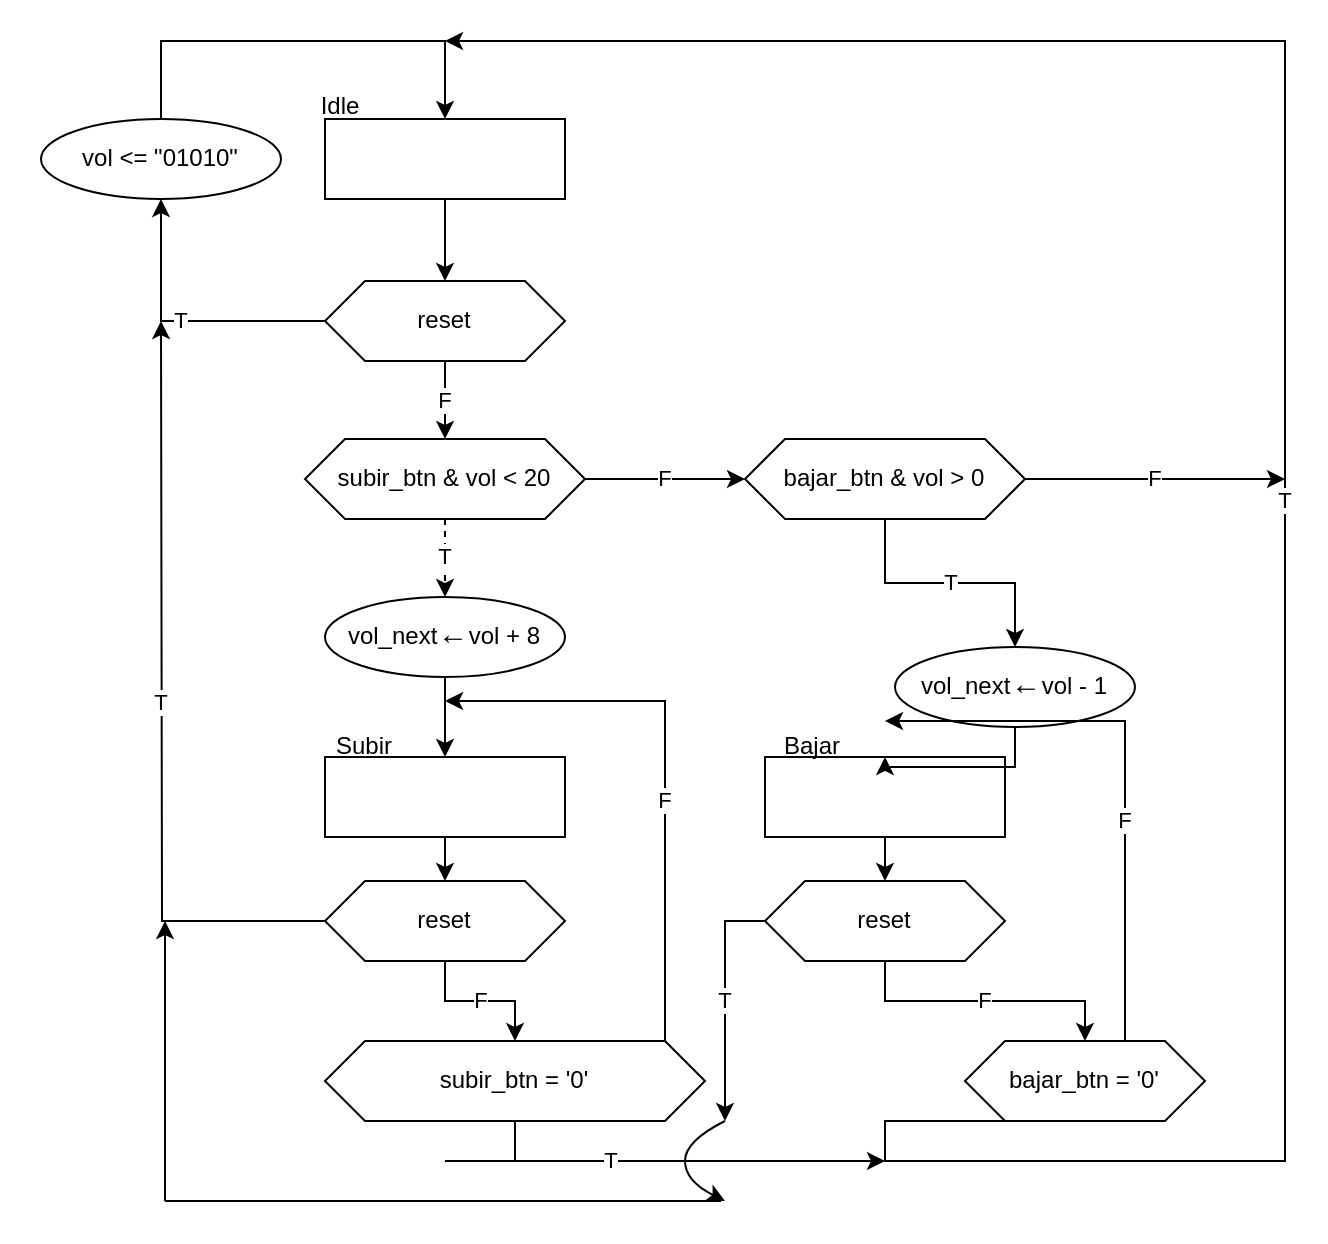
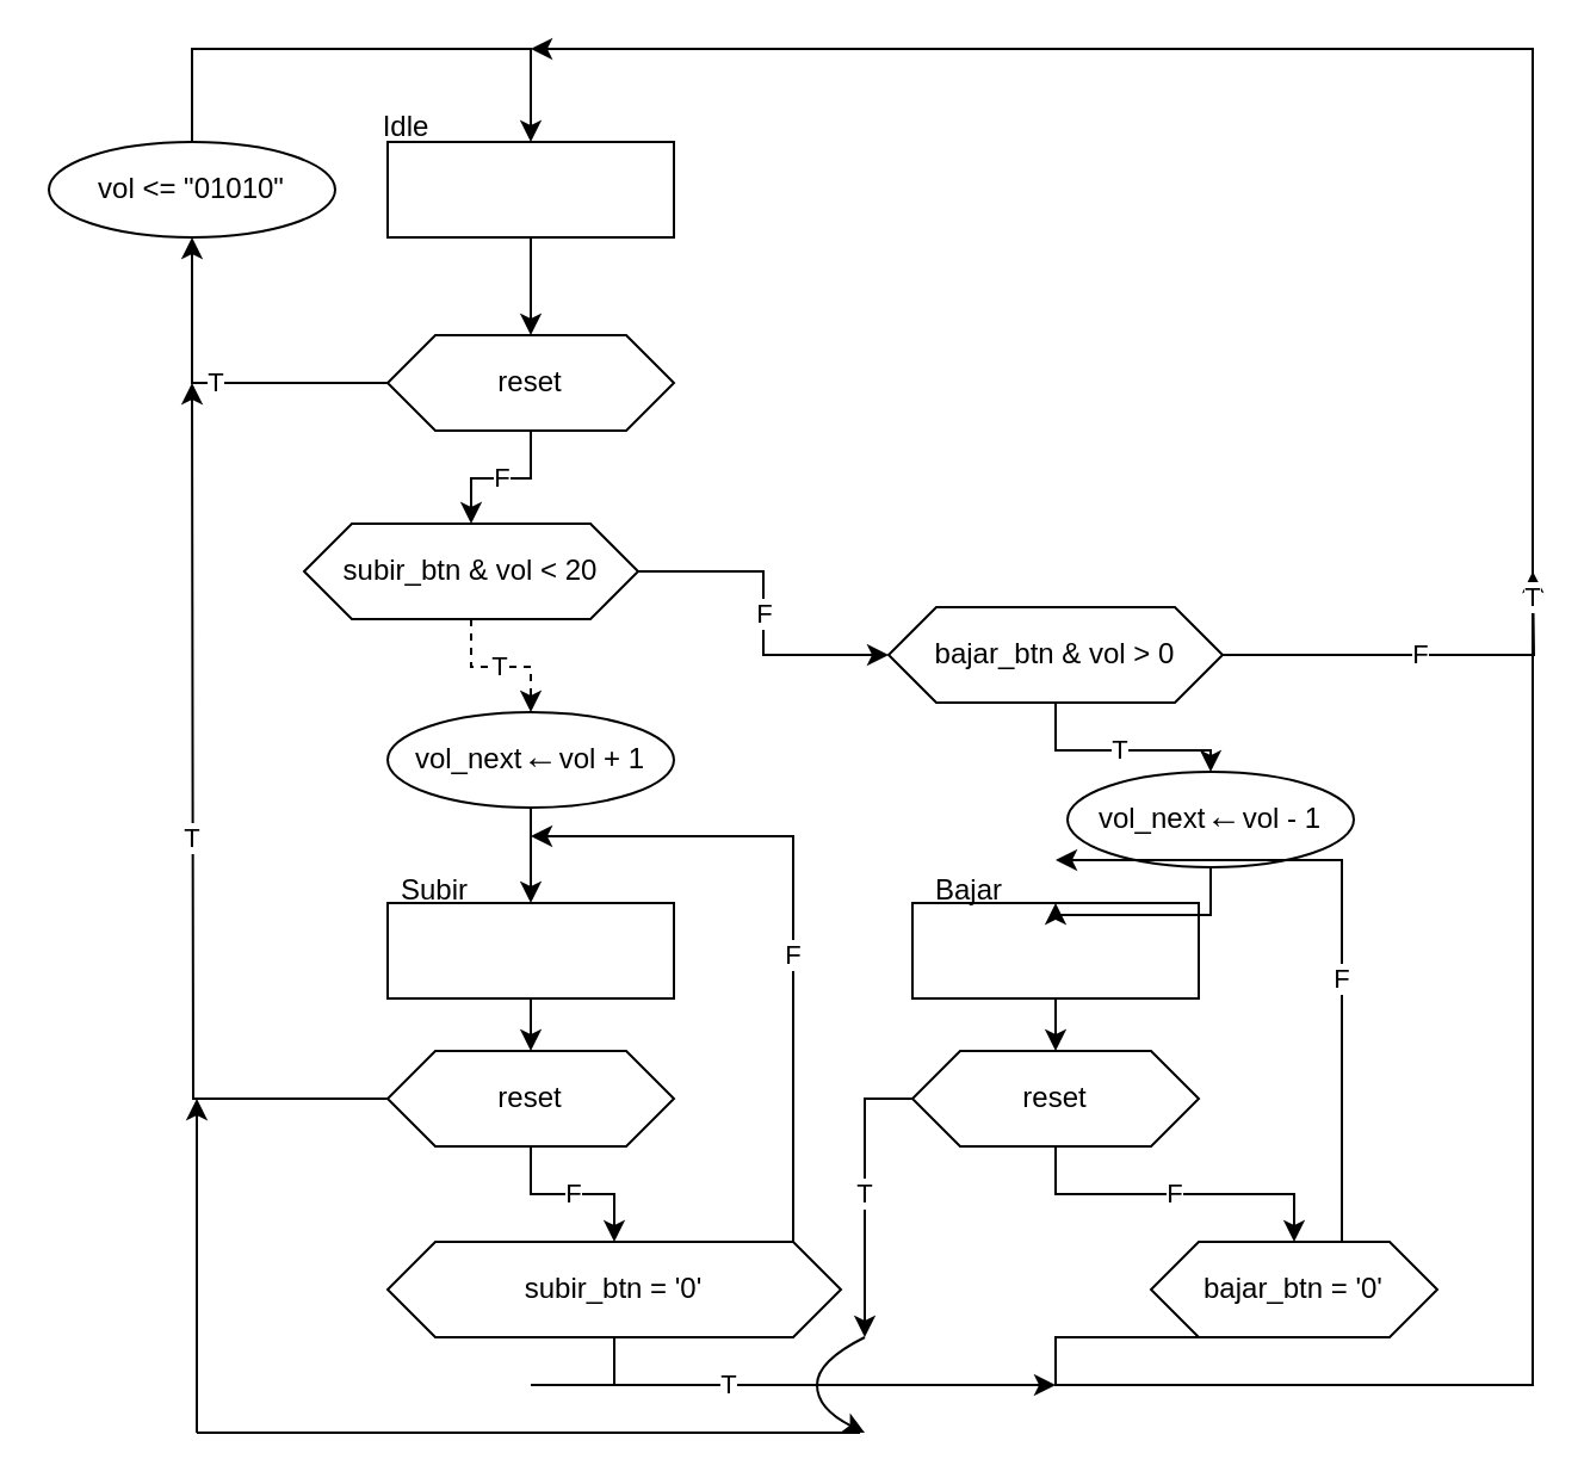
  <mxCell id="0" />
  <mxCell id="1" parent="0" />
  <mxCell id="2" style="edgeStyle=orthogonalEdgeStyle;rounded=0;orthogonalLoop=1;jettySize=auto;html=1;exitX=0.5;exitY=1;exitDx=0;exitDy=0;entryX=0.5;entryY=0;entryDx=0;entryDy=0;" parent="1" source="3" target="23" edge="1"><mxGeometry relative="1" as="geometry" /></mxCell>
  <mxCell id="3" value="" style="rounded=0;whiteSpace=wrap;html=1;" parent="1" vertex="1"><mxGeometry x="162" y="59" width="120" height="40" as="geometry" /></mxCell>
  <mxCell id="4" value="Idle" style="text;html=1;strokeColor=none;fillColor=none;align=center;verticalAlign=middle;whiteSpace=wrap;rounded=0;" parent="1" vertex="1"><mxGeometry x="140" y="38" width="60" height="30" as="geometry" /></mxCell>
  <mxCell id="5" value="T" style="edgeStyle=orthogonalEdgeStyle;rounded=0;orthogonalLoop=1;jettySize=auto;html=1;dashed=1;" parent="1" source="7" target="15" edge="1"><mxGeometry relative="1" as="geometry" /></mxCell>
  <mxCell id="6" value="F" style="edgeStyle=orthogonalEdgeStyle;rounded=0;orthogonalLoop=1;jettySize=auto;html=1;" parent="1" source="7" target="18" edge="1"><mxGeometry relative="1" as="geometry" /></mxCell>
- <mxCell id="7" value="subir_btn &amp;amp; vol &amp;lt; 20" style="shape=hexagon;perimeter=hexagonPerimeter2;whiteSpace=wrap;html=1;fixedSize=1;" parent="1" vertex="1"><mxGeometry x="152" y="219" width="140" height="40" as="geometry" /></mxCell>
+ <mxCell id="7" value="subir_btn &amp;amp; vol &amp;lt; 20" style="shape=hexagon;perimeter=hexagonPerimeter2;whiteSpace=wrap;html=1;fixedSize=1;" parent="1" vertex="1"><mxGeometry x="127" y="219" width="140" height="40" as="geometry" /></mxCell>
  <mxCell id="8" style="edgeStyle=orthogonalEdgeStyle;rounded=0;orthogonalLoop=1;jettySize=auto;html=1;exitX=0.5;exitY=1;exitDx=0;exitDy=0;entryX=0.5;entryY=0;entryDx=0;entryDy=0;" parent="1" source="9" target="28" edge="1"><mxGeometry relative="1" as="geometry" /></mxCell>
  <mxCell id="9" value="" style="rounded=0;whiteSpace=wrap;html=1;" parent="1" vertex="1"><mxGeometry x="162" y="378" width="120" height="40" as="geometry" /></mxCell>
  <mxCell id="10" value="Subir" style="text;html=1;strokeColor=none;fillColor=none;align=center;verticalAlign=middle;whiteSpace=wrap;rounded=0;" parent="1" vertex="1"><mxGeometry x="152" y="358" width="60" height="30" as="geometry" /></mxCell>
  <mxCell id="11" style="edgeStyle=orthogonalEdgeStyle;rounded=0;orthogonalLoop=1;jettySize=auto;html=1;exitX=0.5;exitY=1;exitDx=0;exitDy=0;entryX=0.5;entryY=0;entryDx=0;entryDy=0;" parent="1" source="12" target="31" edge="1"><mxGeometry relative="1" as="geometry" /></mxCell>
  <mxCell id="12" value="" style="rounded=0;whiteSpace=wrap;html=1;" parent="1" vertex="1"><mxGeometry x="382" y="378" width="120" height="40" as="geometry" /></mxCell>
  <mxCell id="13" value="Bajar" style="text;html=1;strokeColor=none;fillColor=none;align=center;verticalAlign=middle;whiteSpace=wrap;rounded=0;" parent="1" vertex="1"><mxGeometry x="376" y="358" width="60" height="30" as="geometry" /></mxCell>
  <mxCell id="14" style="edgeStyle=orthogonalEdgeStyle;rounded=0;orthogonalLoop=1;jettySize=auto;html=1;exitX=0.5;exitY=1;exitDx=0;exitDy=0;entryX=0.5;entryY=0;entryDx=0;entryDy=0;" parent="1" source="15" target="9" edge="1"><mxGeometry relative="1" as="geometry" /></mxCell>
- <mxCell id="15" value="vol_next&amp;nbsp;&lt;span style=&quot;font-family: &amp;#34;consolas&amp;#34; , &amp;#34;menlo&amp;#34; , &amp;#34;courier new&amp;#34; , monospace ; font-size: 15px ; background-color: rgb(255 , 255 , 255)&quot;&gt;←&lt;/span&gt;&amp;nbsp;vol + 8" style="ellipse;whiteSpace=wrap;html=1;" parent="1" vertex="1"><mxGeometry x="162" y="298" width="120" height="40" as="geometry" /></mxCell>
+ <mxCell id="15" value="vol_next&amp;nbsp;&lt;span style=&quot;font-family: &amp;#34;consolas&amp;#34; , &amp;#34;menlo&amp;#34; , &amp;#34;courier new&amp;#34; , monospace ; font-size: 15px ; background-color: rgb(255 , 255 , 255)&quot;&gt;←&lt;/span&gt;&amp;nbsp;vol + 1" style="ellipse;whiteSpace=wrap;html=1;" parent="1" vertex="1"><mxGeometry x="162" y="298" width="120" height="40" as="geometry" /></mxCell>
  <mxCell id="16" value="T" style="edgeStyle=orthogonalEdgeStyle;rounded=0;orthogonalLoop=1;jettySize=auto;html=1;exitX=0.5;exitY=1;exitDx=0;exitDy=0;entryX=0.5;entryY=0;entryDx=0;entryDy=0;" parent="1" source="18" target="20" edge="1"><mxGeometry relative="1" as="geometry" /></mxCell>
  <mxCell id="17" value="F" style="edgeStyle=orthogonalEdgeStyle;rounded=0;orthogonalLoop=1;jettySize=auto;html=1;exitX=1;exitY=0.5;exitDx=0;exitDy=0;" edge="1" parent="1" source="18"><mxGeometry relative="1" as="geometry"><mxPoint x="642" y="239" as="targetPoint" /></mxGeometry></mxCell>
- <mxCell id="18" value="bajar_btn &amp;amp; vol &amp;gt; 0" style="shape=hexagon;perimeter=hexagonPerimeter2;whiteSpace=wrap;html=1;fixedSize=1;" parent="1" vertex="1"><mxGeometry x="372" y="219" width="140" height="40" as="geometry" /></mxCell>
+ <mxCell id="18" value="bajar_btn &amp;amp; vol &amp;gt; 0" style="shape=hexagon;perimeter=hexagonPerimeter2;whiteSpace=wrap;html=1;fixedSize=1;" parent="1" vertex="1"><mxGeometry x="372" y="254" width="140" height="40" as="geometry" /></mxCell>
  <mxCell id="19" style="edgeStyle=orthogonalEdgeStyle;rounded=0;orthogonalLoop=1;jettySize=auto;html=1;exitX=0.5;exitY=1;exitDx=0;exitDy=0;entryX=0.5;entryY=0;entryDx=0;entryDy=0;" parent="1" source="20" target="12" edge="1"><mxGeometry relative="1" as="geometry" /></mxCell>
  <mxCell id="20" value="vol_next&amp;nbsp;&lt;span style=&quot;font-family: &amp;#34;consolas&amp;#34; , &amp;#34;menlo&amp;#34; , &amp;#34;courier new&amp;#34; , monospace ; font-size: 15px ; background-color: rgb(255 , 255 , 255)&quot;&gt;←&lt;/span&gt;&amp;nbsp;vol - 1" style="ellipse;whiteSpace=wrap;html=1;" parent="1" vertex="1"><mxGeometry x="447" y="323" width="120" height="40" as="geometry" /></mxCell>
  <mxCell id="21" value="F" style="edgeStyle=orthogonalEdgeStyle;rounded=0;orthogonalLoop=1;jettySize=auto;html=1;exitX=0.5;exitY=1;exitDx=0;exitDy=0;entryX=0.5;entryY=0;entryDx=0;entryDy=0;" parent="1" source="23" target="7" edge="1"><mxGeometry relative="1" as="geometry" /></mxCell>
  <mxCell id="22" value="T" style="edgeStyle=orthogonalEdgeStyle;rounded=0;orthogonalLoop=1;jettySize=auto;html=1;exitX=0;exitY=0.5;exitDx=0;exitDy=0;entryX=0.5;entryY=1;entryDx=0;entryDy=0;" parent="1" source="23" target="25" edge="1"><mxGeometry relative="1" as="geometry" /></mxCell>
  <mxCell id="23" value="reset" style="shape=hexagon;perimeter=hexagonPerimeter2;whiteSpace=wrap;html=1;fixedSize=1;" parent="1" vertex="1"><mxGeometry x="162" y="140" width="120" height="40" as="geometry" /></mxCell>
  <mxCell id="24" style="edgeStyle=orthogonalEdgeStyle;rounded=0;orthogonalLoop=1;jettySize=auto;html=1;exitX=0.5;exitY=0;exitDx=0;exitDy=0;entryX=0.5;entryY=0;entryDx=0;entryDy=0;" parent="1" source="25" target="3" edge="1"><mxGeometry relative="1" as="geometry"><mxPoint x="202" as="targetPoint" y="0" /><Array as="points"><mxPoint x="80" y="20" /><mxPoint x="222" y="20" /></Array></mxGeometry></mxCell>
  <mxCell id="25" value="vol &amp;lt;= &quot;01010&quot;" style="ellipse;whiteSpace=wrap;html=1;" parent="1" vertex="1"><mxGeometry x="20" y="59" width="120" height="40" as="geometry" /></mxCell>
  <mxCell id="26" value="T" style="edgeStyle=orthogonalEdgeStyle;rounded=0;orthogonalLoop=1;jettySize=auto;html=1;exitX=0;exitY=0.5;exitDx=0;exitDy=0;" parent="1" source="28" edge="1"><mxGeometry relative="1" as="geometry"><mxPoint x="80" y="160" as="targetPoint" /><mxPoint x="160" y="460" as="sourcePoint" /></mxGeometry></mxCell>
  <mxCell id="27" value="F" style="edgeStyle=orthogonalEdgeStyle;rounded=0;orthogonalLoop=1;jettySize=auto;html=1;exitX=0.5;exitY=1;exitDx=0;exitDy=0;entryX=0.5;entryY=0;entryDx=0;entryDy=0;" parent="1" source="28" target="34" edge="1"><mxGeometry relative="1" as="geometry" /></mxCell>
  <mxCell id="28" value="reset" style="shape=hexagon;perimeter=hexagonPerimeter2;whiteSpace=wrap;html=1;fixedSize=1;" parent="1" vertex="1"><mxGeometry x="162" y="440" width="120" height="40" as="geometry" /></mxCell>
  <mxCell id="29" value="F" style="edgeStyle=orthogonalEdgeStyle;rounded=0;orthogonalLoop=1;jettySize=auto;html=1;exitX=0.5;exitY=1;exitDx=0;exitDy=0;entryX=0.5;entryY=0;entryDx=0;entryDy=0;" parent="1" source="31" target="37" edge="1"><mxGeometry relative="1" as="geometry" /></mxCell>
  <mxCell id="30" value="T" style="edgeStyle=orthogonalEdgeStyle;rounded=0;orthogonalLoop=1;jettySize=auto;html=1;exitX=0;exitY=0.5;exitDx=0;exitDy=0;" parent="1" source="31" edge="1"><mxGeometry relative="1" as="geometry"><mxPoint x="362" y="560" as="targetPoint" /></mxGeometry></mxCell>
  <mxCell id="31" value="reset" style="shape=hexagon;perimeter=hexagonPerimeter2;whiteSpace=wrap;html=1;fixedSize=1;" parent="1" vertex="1"><mxGeometry x="382" y="440" width="120" height="40" as="geometry" /></mxCell>
  <mxCell id="32" value="F" style="edgeStyle=orthogonalEdgeStyle;rounded=0;orthogonalLoop=1;jettySize=auto;html=1;exitX=1;exitY=0.5;exitDx=0;exitDy=0;" parent="1" source="34" edge="1"><mxGeometry relative="1" as="geometry"><mxPoint x="222" y="350" as="targetPoint" /><Array as="points"><mxPoint x="332" y="540" /><mxPoint x="332" y="350" /></Array></mxGeometry></mxCell>
  <mxCell id="33" value="T" style="edgeStyle=orthogonalEdgeStyle;rounded=0;orthogonalLoop=1;jettySize=auto;html=1;exitX=0.5;exitY=1;exitDx=0;exitDy=0;" parent="1" source="34" edge="1"><mxGeometry relative="1" as="geometry"><mxPoint x="442" y="580" as="targetPoint" /><Array as="points"><mxPoint x="222" y="580" /><mxPoint x="442" y="580" /></Array></mxGeometry></mxCell>
  <mxCell id="34" value="subir_btn = '0'" style="shape=hexagon;perimeter=hexagonPerimeter2;whiteSpace=wrap;html=1;fixedSize=1;" parent="1" vertex="1"><mxGeometry x="162" y="520" width="190" height="40" as="geometry" /></mxCell>
  <mxCell id="35" value="F" style="edgeStyle=orthogonalEdgeStyle;rounded=0;orthogonalLoop=1;jettySize=auto;html=1;exitX=1;exitY=0.5;exitDx=0;exitDy=0;" parent="1" source="37" edge="1"><mxGeometry relative="1" as="geometry"><mxPoint x="442" y="360" as="targetPoint" /><Array as="points"><mxPoint x="562" y="540" /><mxPoint x="562" y="360" /></Array></mxGeometry></mxCell>
  <mxCell id="36" value="T" style="edgeStyle=orthogonalEdgeStyle;rounded=0;orthogonalLoop=1;jettySize=auto;html=1;exitX=0.5;exitY=1;exitDx=0;exitDy=0;" parent="1" source="37" edge="1"><mxGeometry relative="1" as="geometry"><mxPoint x="222" y="20" as="targetPoint" /><Array as="points"><mxPoint x="442" y="580" /><mxPoint x="642" y="580" /><mxPoint x="642" y="20" /></Array></mxGeometry></mxCell>
  <mxCell id="37" value="bajar_btn = '0'" style="shape=hexagon;perimeter=hexagonPerimeter2;whiteSpace=wrap;html=1;fixedSize=1;" parent="1" vertex="1"><mxGeometry x="482" y="520" width="120" height="40" as="geometry" /></mxCell>
  <mxCell id="38" value="" style="curved=1;endArrow=classic;html=1;rounded=0;" parent="1" edge="1"><mxGeometry width="50" height="50" relative="1" as="geometry"><mxPoint x="362" y="560" as="sourcePoint" /><mxPoint x="362" y="600" as="targetPoint" /><Array as="points"><mxPoint x="342" y="570" /><mxPoint x="342" y="590" /></Array></mxGeometry></mxCell>
  <mxCell id="39" value="" style="endArrow=none;html=1;rounded=0;" parent="1" edge="1"><mxGeometry width="50" height="50" relative="1" as="geometry"><mxPoint x="82" y="600" as="sourcePoint" /><mxPoint x="360" y="600" as="targetPoint" /></mxGeometry></mxCell>
  <mxCell id="40" value="" style="endArrow=classic;html=1;rounded=0;" parent="1" edge="1"><mxGeometry width="50" height="50" relative="1" as="geometry"><mxPoint x="82" y="600" as="sourcePoint" /><mxPoint x="82" y="460" as="targetPoint" /></mxGeometry></mxCell>
